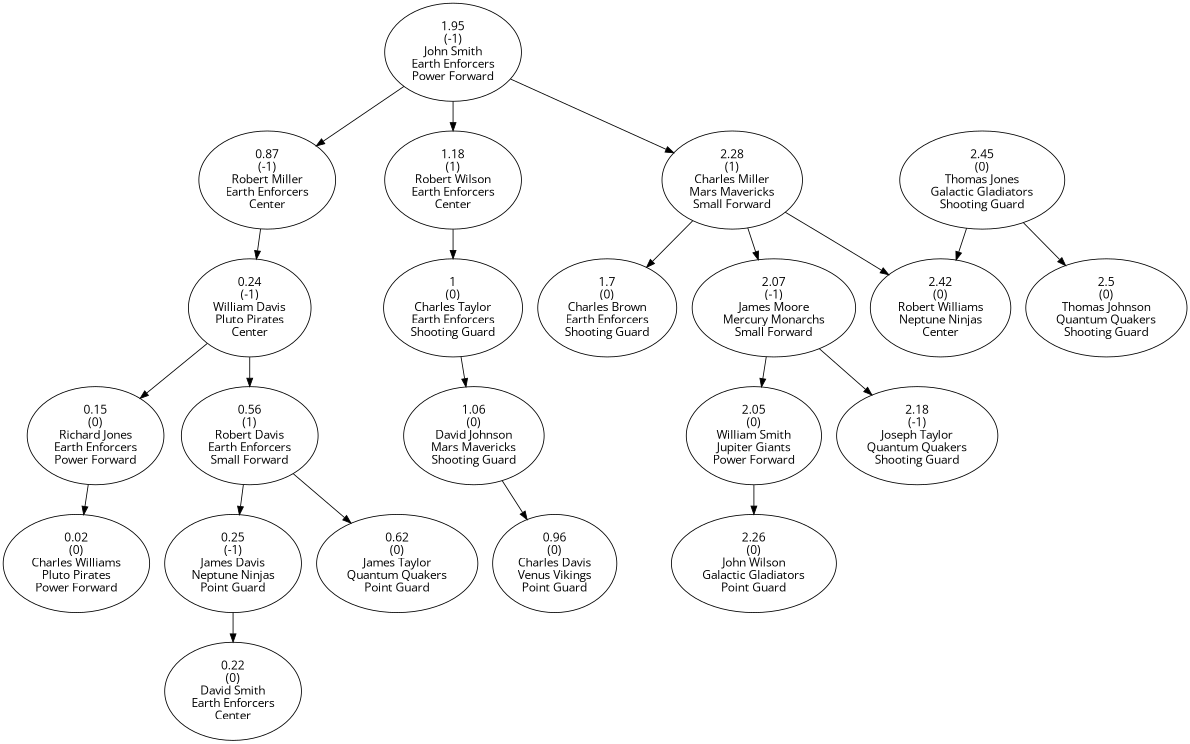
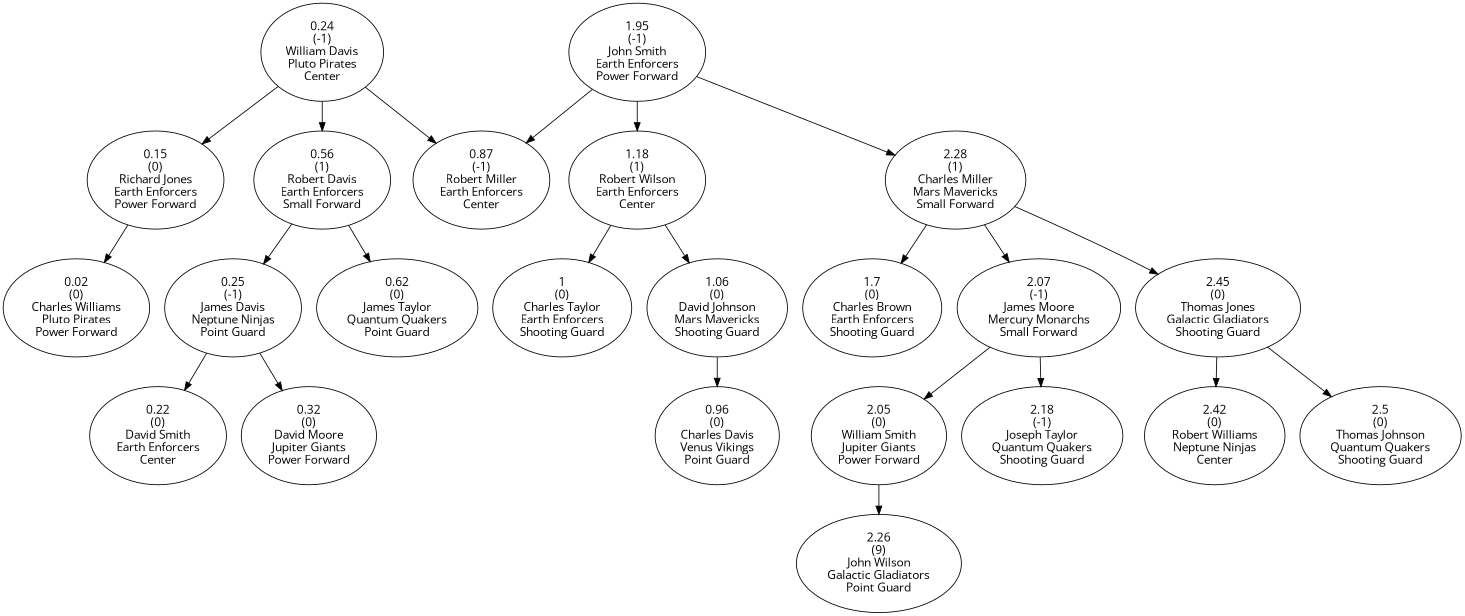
  digraph {
    fontname="Open Sans"
    node [fontname="Open Sans"]
    edge [fontname="Open Sans"]
    n1 [label="0.87\n(-1)\nRobert Miller\nEarth Enforcers\nCenter"]
    n2 [label="0.24\n(-1)\nWilliam Davis\nPluto Pirates\nCenter"]
    n3 [label="0.15\n(0)\nRichard Jones\nEarth Enforcers\nPower Forward"]
    n4 [label="0.56\n(1)\nRobert Davis\nEarth Enforcers\nSmall Forward"]
    n5 [label="1.95\n(-1)\nJohn Smith\nEarth Enforcers\nPower Forward"]
    n6 [label="1.18\n(1)\nRobert Wilson\nEarth Enforcers\nCenter"]
    n7 [label="2.28\n(1)\nCharles Miller\nMars Mavericks\nSmall Forward"]
    n8 [label="0.02\n(0)\nCharles Williams\nPluto Pirates\nPower Forward"]
    n9 [label="0.25\n(-1)\nJames Davis\nNeptune Ninjas\nPoint Guard"]
    n10 [label="0.62\n(0)\nJames Taylor\nQuantum Quakers\nPoint Guard"]
    n11 [label="0.22\n(0)\nDavid Smith\nEarth Enforcers\nCenter"]
+   n12 [label="0.32\n(0)\nDavid Moore\nJupiter Giants\nPower Forward"]
    n13 [label="1\n(0)\nCharles Taylor\nEarth Enforcers\nShooting Guard"]
    n14 [label="1.7\n(0)\nCharles Brown\nEarth Enforcers\nShooting Guard"]
    n15 [label="2.07\n(-1)\nJames Moore\nMercury Monarchs\nSmall Forward"]
    n16 [label="2.45\n(0)\nThomas Jones\nGalactic Gladiators\nShooting Guard"]
    n17 [label="1.06\n(0)\nDavid Johnson\nMars Mavericks\nShooting Guard"]
    n18 [label="0.96\n(0)\nCharles Davis\nVenus Vikings\nPoint Guard"]
    n19 [label="2.05\n(0)\nWilliam Smith\nJupiter Giants\nPower Forward"]
    n20 [label="2.18\n(-1)\nJoseph Taylor\nQuantum Quakers\nShooting Guard"]
    n21 [label="2.42\n(0)\nRobert Williams\nNeptune Ninjas\nCenter"]
    n22 [label="2.5\n(0)\nThomas Johnson\nQuantum Quakers\nShooting Guard"]
-   n23 [label="2.26\n(0)\nJohn Wilson\nGalactic Gladiators\nPoint Guard"]
-   n1 -> n2
+   n23 [label="2.26\n(9)\nJohn Wilson\nGalactic Gladiators\nPoint Guard"]
+   n2 -> n1
    n2 -> n3
    n2 -> n4
    n3 -> n8
    n4 -> n9
    n4 -> n10
    n5 -> n1
    n5 -> n6
    n5 -> n7
    n6 -> n13
    n7 -> n14
    n7 -> n15
-   n7 -> n21
+   n7 -> n16
    n9 -> n11
-   n13 -> n17
+   n9 -> n12
+   n6 -> n17
    n15 -> n19
    n15 -> n20
    n16 -> n21
    n16 -> n22
    n17 -> n18
    n19 -> n23
  }
